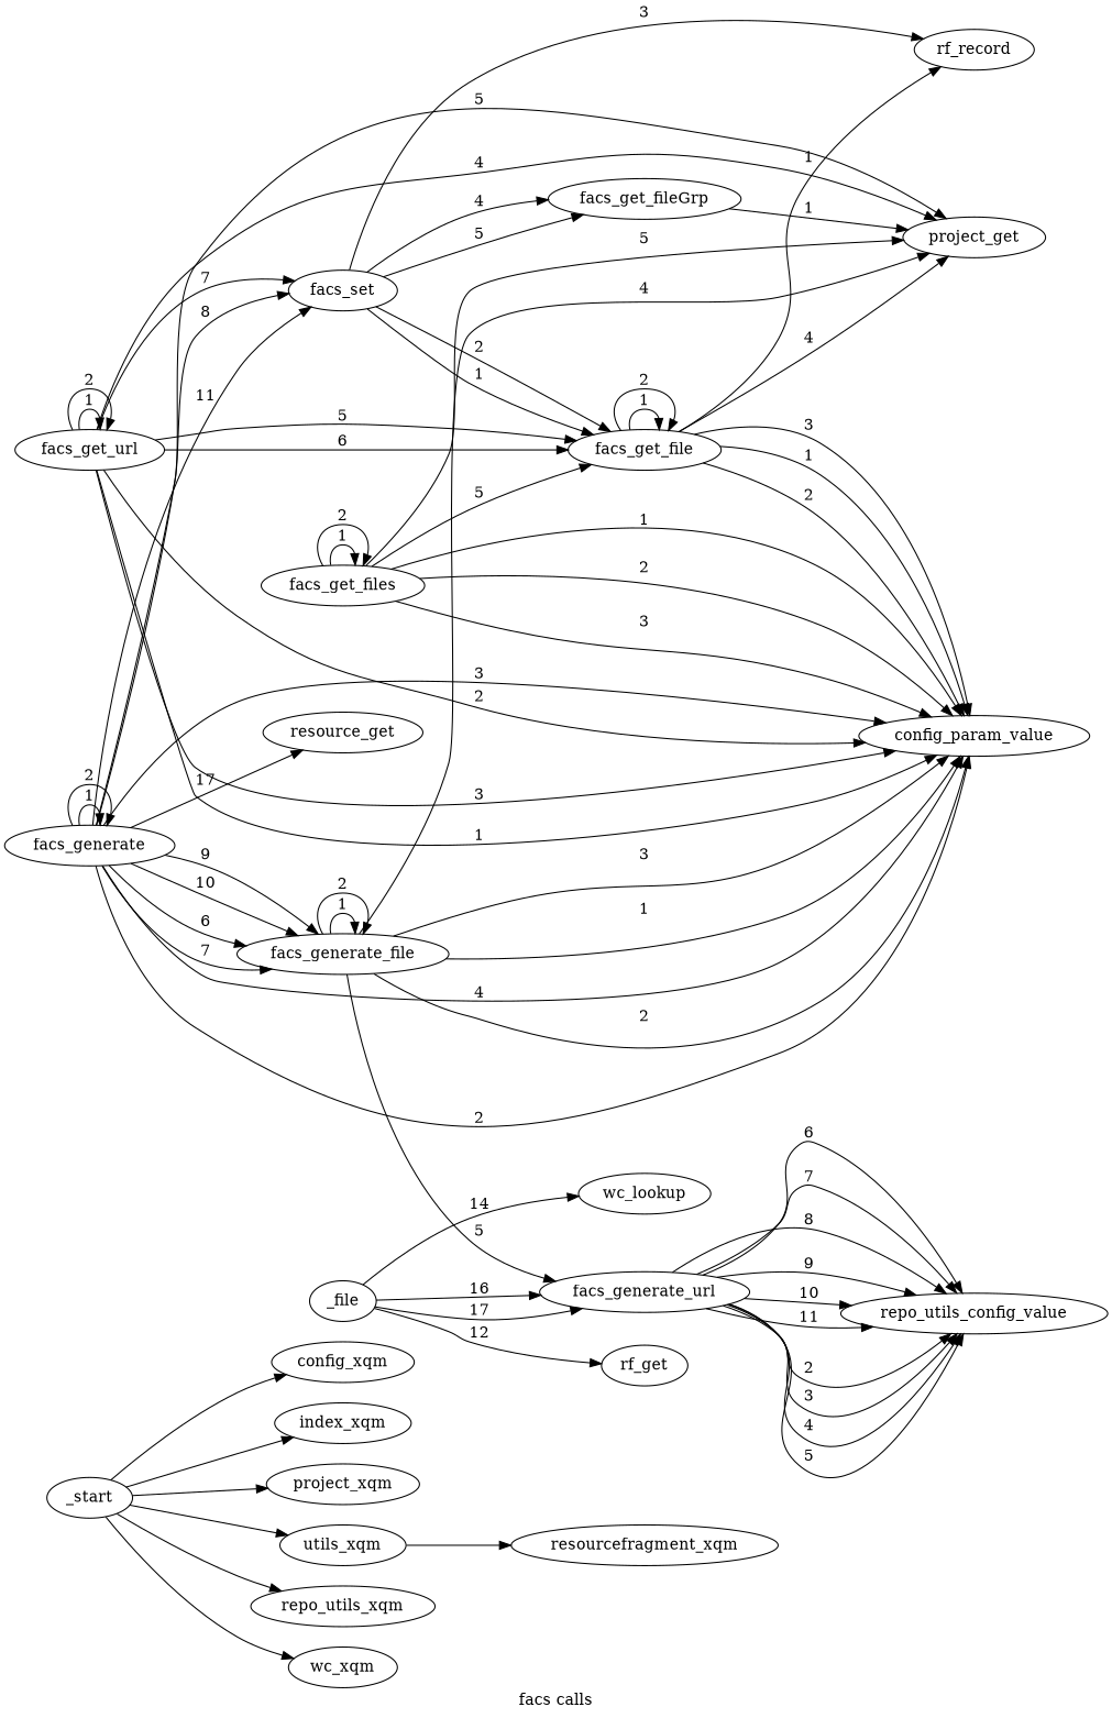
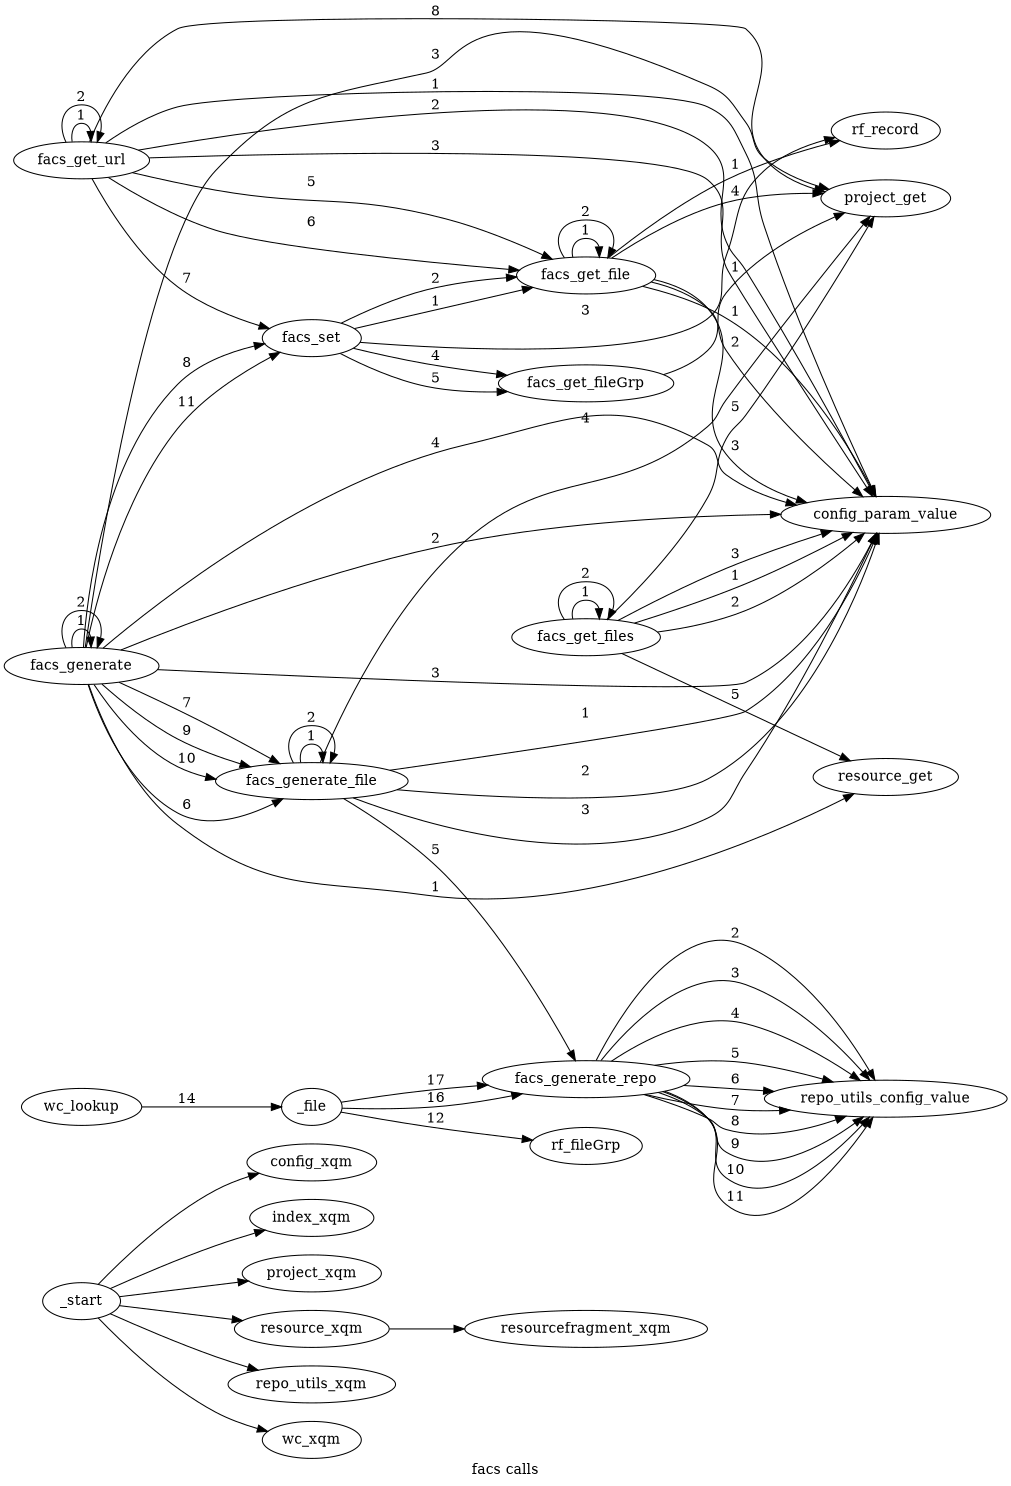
  digraph {
    label="facs calls"
    rankdir=LR
    _start
    config_xqm
    index_xqm
    project_xqm
-   resource_xqm [label=utils_xqm]
+   resource_xqm
    repo_utils_xqm
    wc_xqm
    resourcefragment_xqm
    facs_generate_file
    config_param_value
    project_get
-   facs_generate_url
+   facs_generate_url [label=facs_generate_repo]
    repo_utils_config_value
    facs_get_fileGrp
    facs_set
    facs_get_file
    rf_record
    facs_get_url
    facs_get_files
    resource_get
    facs_generate
    _file
-   rf_get
+   rf_get [label=rf_fileGrp]
    wc_lookup
    _start -> config_xqm
    _start -> index_xqm
    _start -> project_xqm
    _start -> resource_xqm
    _start -> repo_utils_xqm
    _start -> wc_xqm
    resource_xqm -> resourcefragment_xqm
    facs_generate_file -> facs_generate_file [label=1]
    facs_generate_file -> facs_generate_file [label=2]
    facs_generate_file -> config_param_value [label=1]
    facs_generate_file -> config_param_value [label=2]
    facs_generate_file -> config_param_value [label=3]
    facs_generate_file -> project_get [label=4]
    facs_generate_file -> facs_generate_url [label=5]
    facs_generate_url -> repo_utils_config_value [label=2]
    facs_generate_url -> repo_utils_config_value [label=3]
    facs_generate_url -> repo_utils_config_value [label=4]
    facs_generate_url -> repo_utils_config_value [label=5]
    facs_generate_url -> repo_utils_config_value [label=6]
    facs_generate_url -> repo_utils_config_value [label=7]
    facs_generate_url -> repo_utils_config_value [label=8]
    facs_generate_url -> repo_utils_config_value [label=9]
    facs_generate_url -> repo_utils_config_value [label=10]
    facs_generate_url -> repo_utils_config_value [label=11]
    facs_get_fileGrp -> project_get [label=1]
    facs_set -> facs_get_fileGrp [label=4]
    facs_set -> facs_get_fileGrp [label=5]
    facs_set -> facs_get_file [label=1]
    facs_set -> facs_get_file [label=2]
    facs_set -> rf_record [label=3]
    facs_get_file -> config_param_value [label=1]
    facs_get_file -> config_param_value [label=2]
    facs_get_file -> config_param_value [label=3]
    facs_get_file -> project_get [label=4]
    facs_get_file -> facs_get_file [label=1]
    facs_get_file -> facs_get_file [label=2]
    facs_get_file -> rf_record [label=1]
    facs_get_url -> config_param_value [label=1]
    facs_get_url -> config_param_value [label=2]
    facs_get_url -> config_param_value [label=3]
-   facs_get_url -> project_get [label=4]
+   facs_get_url -> project_get [label=8]
    facs_get_url -> facs_set [label=7]
    facs_get_url -> facs_get_file [label=5]
    facs_get_url -> facs_get_file [label=6]
    facs_get_url -> facs_get_url [label=1]
    facs_get_url -> facs_get_url [label=2]
    facs_get_files -> config_param_value [label=1]
    facs_get_files -> config_param_value [label=2]
    facs_get_files -> config_param_value [label=3]
    facs_get_files -> project_get [label=5]
    facs_get_files -> facs_get_files [label=1]
    facs_get_files -> facs_get_files [label=2]
-   facs_get_files -> facs_get_file [label=5]
+   facs_get_files -> resource_get [label=5]
    facs_generate -> facs_generate_file [label=6]
    facs_generate -> facs_generate_file [label=7]
    facs_generate -> facs_generate_file [label=9]
    facs_generate -> facs_generate_file [label=10]
    facs_generate -> config_param_value [label=2]
    facs_generate -> config_param_value [label=3]
    facs_generate -> config_param_value [label=4]
-   facs_generate -> project_get [label=5]
+   facs_generate -> project_get [label=3]
    facs_generate -> facs_set [label=8]
    facs_generate -> facs_set [label=11]
-   facs_generate -> resource_get [label=17]
+   facs_generate -> resource_get [label=1]
    facs_generate -> facs_generate [label=1]
    facs_generate -> facs_generate [label=2]
    _file -> facs_generate_url [label=16]
    _file -> facs_generate_url [label=17]
    _file -> rf_get [label=12]
-   _file -> wc_lookup [label=14]
+   wc_lookup -> _file [label=14]
  }
